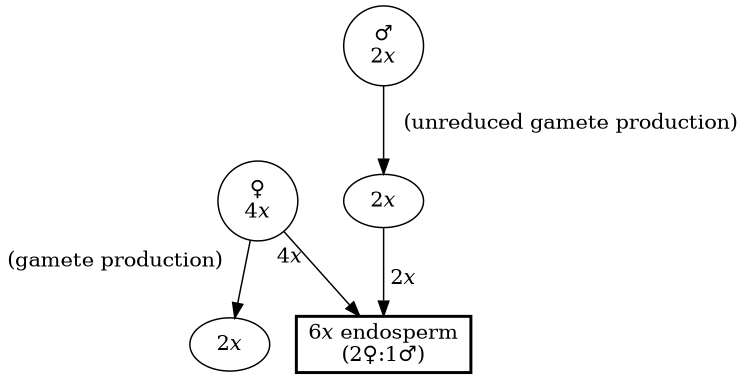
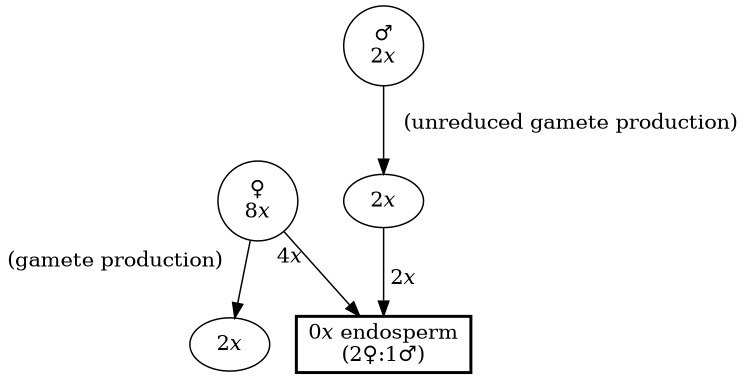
  digraph {
-   n1 [label="♀\n4𝑥"]
+   n1 [label="♀\n8𝑥"]
    n2 [label="2𝑥"]
-   n3 [label="6𝑥 endosperm\n(2♀:1♂)" shape=box style=bold]
+   n3 [label="0𝑥 endosperm\n(2♀:1♂)" shape=box style=bold]
    n4 [label="♂\n2𝑥"]
    n5 [label="2𝑥"]
    n1 -> n2 [xlabel="(gamete production)   "]
    n1 -> n3 [xlabel="4𝑥  "]
    n4 -> n5 [label="   (unreduced gamete production)"]
    n5 -> n3 [label=" 2𝑥"]
  }
